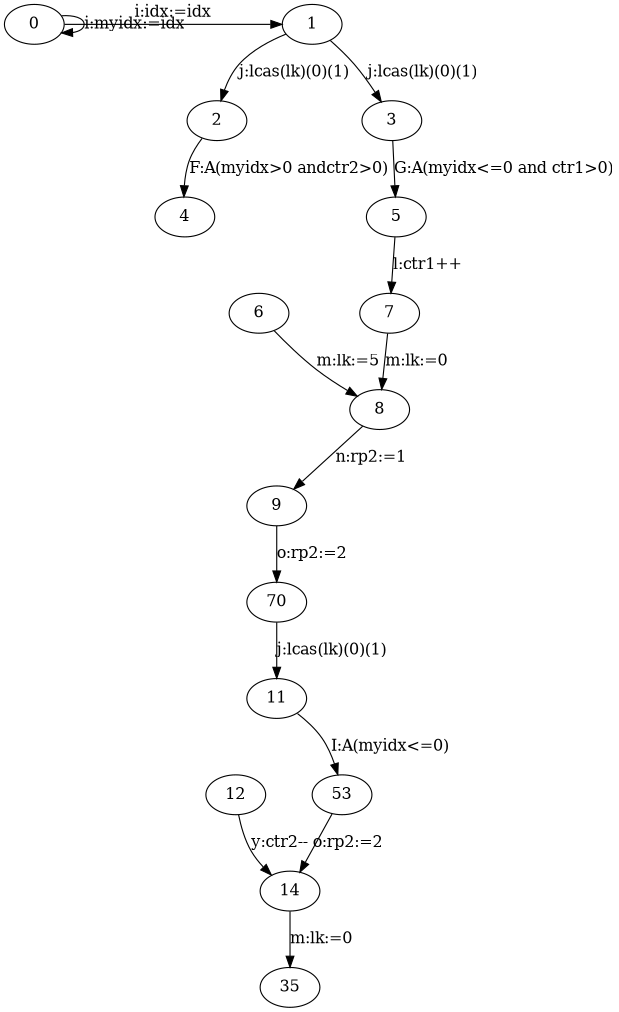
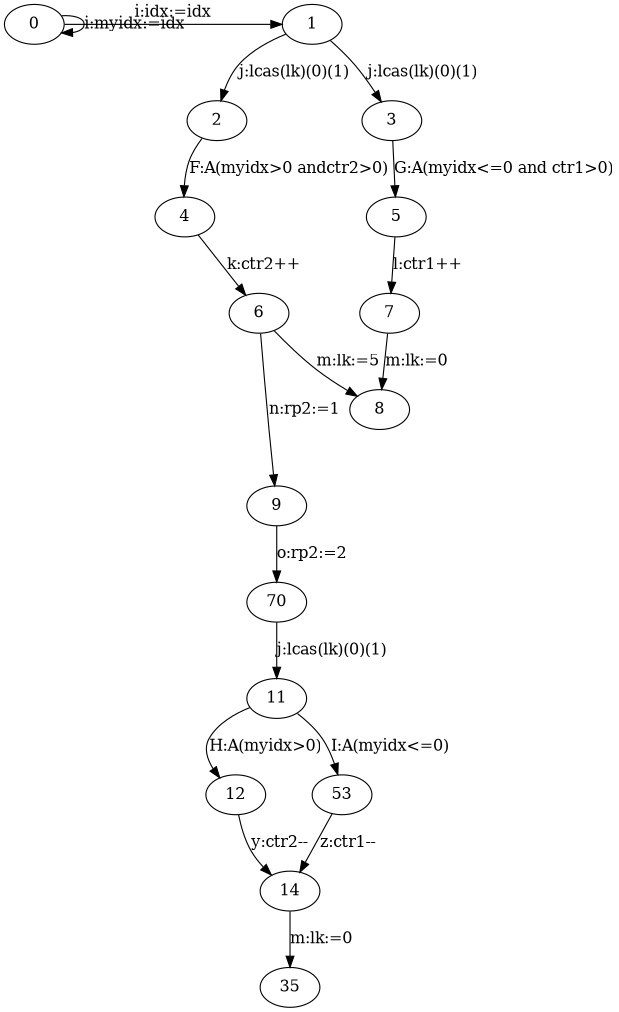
  digraph {
    node [fixedsize=false regular=false]
    edge [constraint=true decorate=false labelfloat=false]
    n1 [label=0]
    n2 [label=1]
    n3 [label=2]
    n4 [label=3]
    n5 [label=4]
    n6 [label=5]
    n7 [label=6]
    n8 [label=7]
    n9 [label=8]
    n10 [label=9]
    n11 [label=70]
    n12 [label=11]
    n13 [label=12]
    n14 [label=53]
    n15 [label=14]
    n16 [label=35]
    n1 -> n1 [label="i:myidx:=idx"]
    n1 -> n2 [constraint=false label="i:idx:=idx"]
    n2 -> n3 [label="j:lcas(lk)(0)(1)"]
    n2 -> n4 [label="j:lcas(lk)(0)(1)"]
    n3 -> n5 [label="F:A(myidx>0 andctr2>0)"]
    n4 -> n6 [label="G:A(myidx<=0 and ctr1>0)"]
+   n5 -> n7 [label="k:ctr2++"]
    n6 -> n8 [label="l:ctr1++"]
    n7 -> n9 [label="m:lk:=5"]
    n8 -> n9 [label="m:lk:=0"]
-   n9 -> n10 [label="n:rp2:=1"]
+   n7 -> n10 [label="n:rp2:=1"]
    n10 -> n11 [label="o:rp2:=2"]
    n11 -> n12 [label="j:lcas(lk)(0)(1)"]
+   n12 -> n13 [label="H:A(myidx>0)"]
    n12 -> n14 [label="I:A(myidx<=0)"]
    n13 -> n15 [label="y:ctr2--"]
-   n14 -> n15 [label="o:rp2:=2"]
+   n14 -> n15 [label="z:ctr1--"]
    n15 -> n16 [label="m:lk:=0"]
  }
